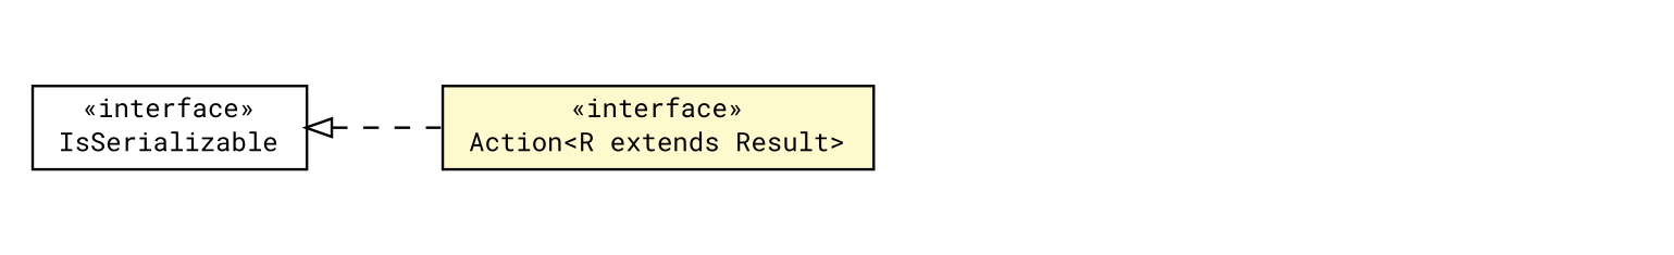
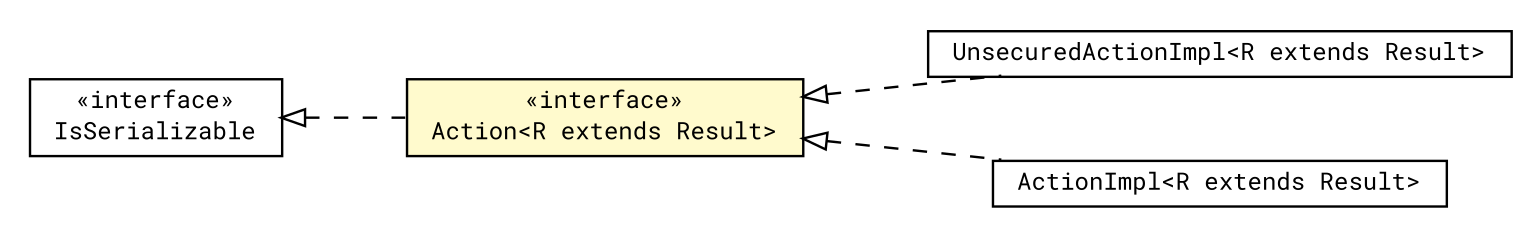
  digraph {
    fontname="Roboto Mono"
    nodesep=0.25
    rankdir=LR
    ranksep=0.5
    node [fontcolor=black fontname="Roboto Mono" fontsize=10.0 shape=plaintext]
    edge [arrowtail=empty dir=back fontname="Roboto Mono" fontsize=10 headport=p labelfontname=Helvetica labelfontsize=10 style=dashed tailport=p]
+   n1 [label=<<table title="com.gwtplatform.dispatch.shared.UnsecuredActionImpl" border="0" cellborder="1" cellspacing="0" cellpadding="2" port="p" href="./UnsecuredActionImpl.html"> 		<tr><td><table border="0" cellspacing="0" cellpadding="1"> <tr><td align="center" balign="center"> UnsecuredActionImpl&lt;R extends Result&gt; </td></tr> 		</table></td></tr> 		</table>>]
+   n2 [label=<<table title="com.gwtplatform.dispatch.shared.ActionImpl" border="0" cellborder="1" cellspacing="0" cellpadding="2" port="p" href="./ActionImpl.html"> 		<tr><td><table border="0" cellspacing="0" cellpadding="1"> <tr><td align="center" balign="center"> ActionImpl&lt;R extends Result&gt; </td></tr> 		</table></td></tr> 		</table>>]
    n3 [label=<<table title="com.gwtplatform.dispatch.shared.Action" border="0" cellborder="1" cellspacing="0" cellpadding="2" port="p" bgcolor="lemonChiffon" href="./Action.html"> 		<tr><td><table border="0" cellspacing="0" cellpadding="1"> <tr><td align="center" balign="center"> &#171;interface&#187; </td></tr> <tr><td align="center" balign="center"> Action&lt;R extends Result&gt; </td></tr> 		</table></td></tr> 		</table>>]
    n4 [label=<<table title="com.google.gwt.user.client.rpc.IsSerializable" border="0" cellborder="1" cellspacing="0" cellpadding="2" port="p" href="http://google-web-toolkit.googlecode.com/svn/javadoc/latest/com/google/gwt/user/client/rpc/IsSerializable.html"> 		<tr><td><table border="0" cellspacing="0" cellpadding="1"> <tr><td align="center" balign="center"> &#171;interface&#187; </td></tr> <tr><td align="center" balign="center"> IsSerializable </td></tr> 		</table></td></tr> 		</table>>]
+   n3 -> n1
+   n3 -> n2
    n4 -> n3
  }
